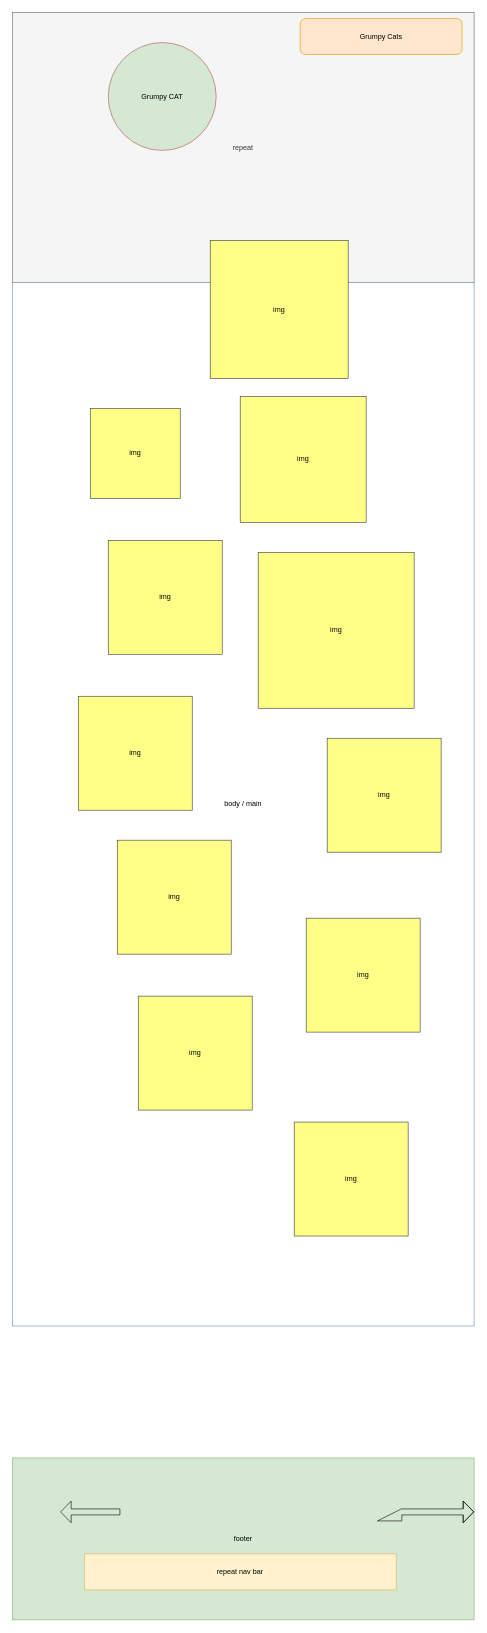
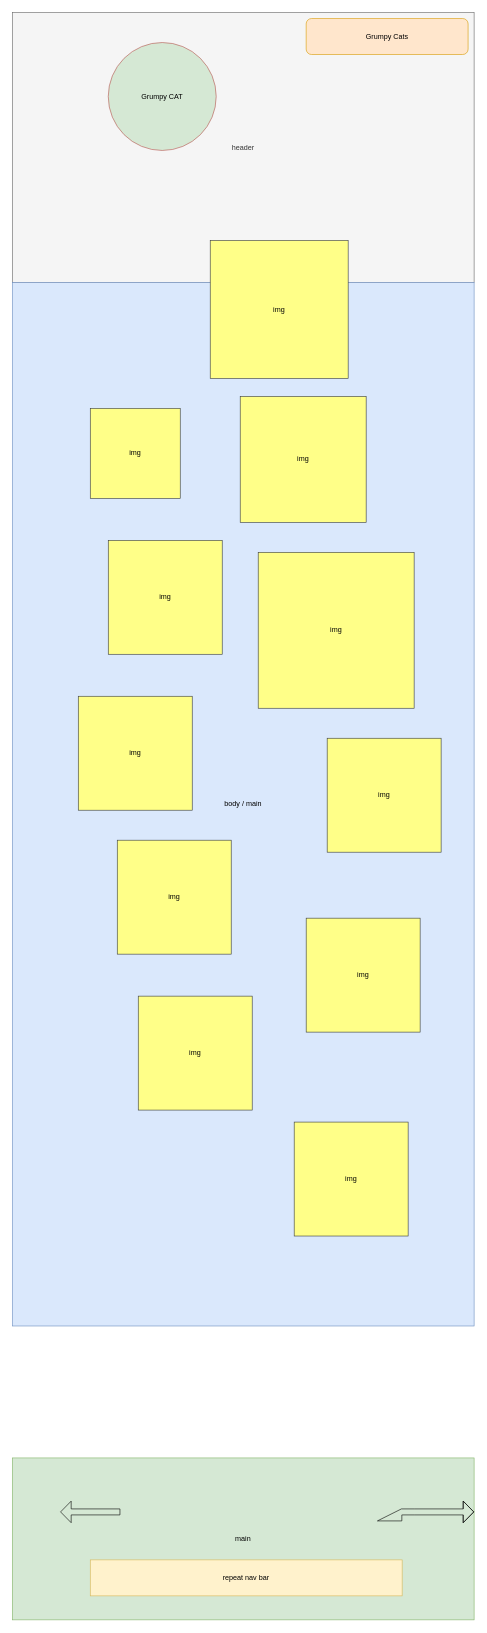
  <mxCell id="0" />
  <mxCell id="1" parent="0" />
- <mxCell id="2" value="repeat" style="rounded=0;whiteSpace=wrap;html=1;fillColor=#f5f5f5;fontColor=#333333;strokeColor=#666666;" vertex="1" parent="1"><mxGeometry x="20" y="20" width="770" height="450" as="geometry" /></mxCell>
- <mxCell id="3" value="Grumpy Cats" style="rounded=1;whiteSpace=wrap;html=1;fillColor=#ffe6cc;strokeColor=#d79b00;" vertex="1" parent="1"><mxGeometry x="500" y="30" width="270" height="60" as="geometry" /></mxCell>
+ <mxCell id="2" value="header" style="rounded=0;whiteSpace=wrap;html=1;fillColor=#f5f5f5;fontColor=#333333;strokeColor=#666666;" vertex="1" parent="1"><mxGeometry x="20" y="20" width="770" height="450" as="geometry" /></mxCell>
+ <mxCell id="3" value="Grumpy Cats" style="rounded=1;whiteSpace=wrap;html=1;fillColor=#ffe6cc;strokeColor=#d79b00;" vertex="1" parent="1"><mxGeometry x="510" y="30" width="270" height="60" as="geometry" /></mxCell>
  <mxCell id="4" value="Grumpy CAT" style="ellipse;whiteSpace=wrap;html=1;aspect=fixed;fillColor=#d5e8d4;strokeColor=#b85450;" vertex="1" parent="1"><mxGeometry x="180" y="70" width="180" height="180" as="geometry" /></mxCell>
- <mxCell id="5" value="body / main" style="rounded=0;whiteSpace=wrap;html=1;fillColor=#ffffff;strokeColor=#6c8ebf;" vertex="1" parent="1"><mxGeometry x="20" y="470" width="770" height="1740" as="geometry" /></mxCell>
+ <mxCell id="5" value="body / main" style="rounded=0;whiteSpace=wrap;html=1;fillColor=#dae8fc;strokeColor=#6c8ebf;" vertex="1" parent="1"><mxGeometry x="20" y="470" width="770" height="1740" as="geometry" /></mxCell>
  <mxCell id="6" value="img" style="whiteSpace=wrap;html=1;aspect=fixed;fillColor=#ffff88;strokeColor=#36393d;" vertex="1" parent="1"><mxGeometry x="350" y="400" width="230" height="230" as="geometry" /></mxCell>
  <mxCell id="7" value="img" style="whiteSpace=wrap;html=1;aspect=fixed;fillColor=#ffff88;strokeColor=#36393d;" vertex="1" parent="1"><mxGeometry x="150" y="680" width="150" height="150" as="geometry" /></mxCell>
  <mxCell id="8" value="img" style="whiteSpace=wrap;html=1;aspect=fixed;fillColor=#ffff88;strokeColor=#36393d;" vertex="1" parent="1"><mxGeometry x="400" y="660" width="210" height="210" as="geometry" /></mxCell>
  <mxCell id="9" value="img" style="whiteSpace=wrap;html=1;aspect=fixed;fillColor=#ffff88;strokeColor=#36393d;" vertex="1" parent="1"><mxGeometry x="430" y="920" width="260" height="260" as="geometry" /></mxCell>
  <mxCell id="10" value="img" style="whiteSpace=wrap;html=1;aspect=fixed;fillColor=#ffff88;strokeColor=#36393d;" vertex="1" parent="1"><mxGeometry x="180" y="900" width="190" height="190" as="geometry" /></mxCell>
  <mxCell id="11" value="img" style="whiteSpace=wrap;html=1;aspect=fixed;fillColor=#ffff88;strokeColor=#36393d;" vertex="1" parent="1"><mxGeometry x="130" y="1160" width="190" height="190" as="geometry" /></mxCell>
  <mxCell id="12" value="img" style="whiteSpace=wrap;html=1;aspect=fixed;fillColor=#ffff88;strokeColor=#36393d;" vertex="1" parent="1"><mxGeometry x="545" y="1230" width="190" height="190" as="geometry" /></mxCell>
  <mxCell id="13" value="img" style="whiteSpace=wrap;html=1;aspect=fixed;fillColor=#ffff88;strokeColor=#36393d;" vertex="1" parent="1"><mxGeometry x="195" y="1400" width="190" height="190" as="geometry" /></mxCell>
  <mxCell id="14" value="img" style="whiteSpace=wrap;html=1;aspect=fixed;fillColor=#ffff88;strokeColor=#36393d;" vertex="1" parent="1"><mxGeometry x="510" y="1530" width="190" height="190" as="geometry" /></mxCell>
  <mxCell id="15" value="img" style="whiteSpace=wrap;html=1;aspect=fixed;fillColor=#ffff88;strokeColor=#36393d;" vertex="1" parent="1"><mxGeometry x="230" y="1660" width="190" height="190" as="geometry" /></mxCell>
  <mxCell id="16" value="img" style="whiteSpace=wrap;html=1;aspect=fixed;fillColor=#ffff88;strokeColor=#36393d;" vertex="1" parent="1"><mxGeometry x="490" y="1870" width="190" height="190" as="geometry" /></mxCell>
- <mxCell id="17" value="footer" style="rounded=0;whiteSpace=wrap;html=1;fillColor=#d5e8d4;strokeColor=#82b366;" vertex="1" parent="1"><mxGeometry x="20" y="2430" width="770" height="270" as="geometry" /></mxCell>
- <mxCell id="18" value="repeat nav bar" style="rounded=0;whiteSpace=wrap;html=1;fillColor=#fff2cc;strokeColor=#d6b656;" vertex="1" parent="1"><mxGeometry x="140" y="2590" width="520" height="60" as="geometry" /></mxCell>
+ <mxCell id="17" value="main" style="rounded=0;whiteSpace=wrap;html=1;fillColor=#d5e8d4;strokeColor=#82b366;" vertex="1" parent="1"><mxGeometry x="20" y="2430" width="770" height="270" as="geometry" /></mxCell>
+ <mxCell id="18" value="repeat nav bar" style="rounded=0;whiteSpace=wrap;html=1;fillColor=#fff2cc;strokeColor=#d6b656;" vertex="1" parent="1"><mxGeometry x="150" y="2600" width="520" height="60" as="geometry" /></mxCell>
  <mxCell id="19" value="" style="shape=flexArrow;endArrow=classic;html=1;rounded=0;endWidth=25;endSize=5.56;" edge="1" parent="1"><mxGeometry width="50" height="50" relative="1" as="geometry"><mxPoint x="200" y="2520" as="sourcePoint" /><mxPoint x="100" y="2520" as="targetPoint" /><Array as="points"><mxPoint x="200" y="2520" /></Array></mxGeometry></mxCell>
  <mxCell id="20" value="" style="shape=flexArrow;endArrow=classic;html=1;rounded=0;endWidth=25;endSize=5.56;" edge="1" parent="1"><mxGeometry width="50" height="50" relative="1" as="geometry"><mxPoint x="670" y="2530" as="sourcePoint" /><mxPoint x="790" y="2520" as="targetPoint" /><Array as="points"><mxPoint x="670" y="2530" /><mxPoint x="620" y="2530" /><mxPoint x="650" y="2530" /><mxPoint x="670" y="2520" /><mxPoint x="690" y="2520" /></Array></mxGeometry></mxCell>
